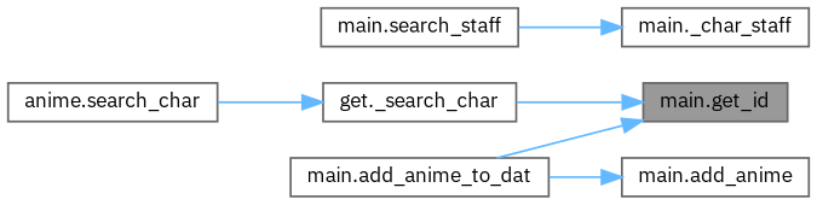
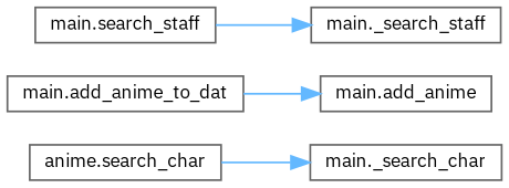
  digraph {
    fontname="IBM Plex Sans"
    rankdir=RL
    node [color=grey40 fillcolor=white fontname="IBM Plex Sans" fontsize=10 shape=box style=filled]
    edge [color=steelblue1 dir=back fontname="IBM Plex Sans" fontsize=10 labelfontname=Helvetica labelfontsize=10 style=solid]
-   n1 [color=gray40 fillcolor=grey60 fontcolor=black height=0.2 label="main.get_id" width=0.4]
-   n2 [height=0.2 label="get._search_char" width=0.4]
+   n2 [height=0.2 label="main._search_char" width=0.4]
    n3 [height=0.2 label="main.add_anime_to_dat" width=0.4]
    n4 [height=0.2 label="anime.search_char" width=0.4]
-   n5 [height=0.2 label="main._char_staff" width=0.4]
+   n5 [height=0.2 label="main._search_staff" width=0.4]
    n6 [height=0.2 label="main.search_staff" width=0.4]
    n7 [height=0.2 label="main.add_anime" width=0.4]
-   n1 -> n2
-   n1 -> n3
    n2 -> n4
    n5 -> n6
    n7 -> n3
  }
